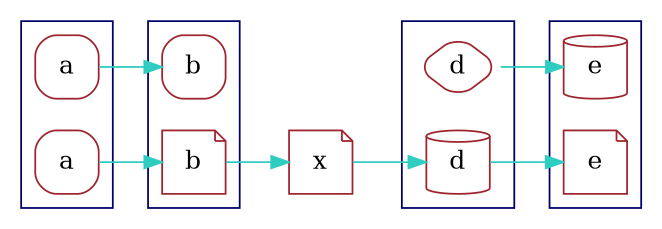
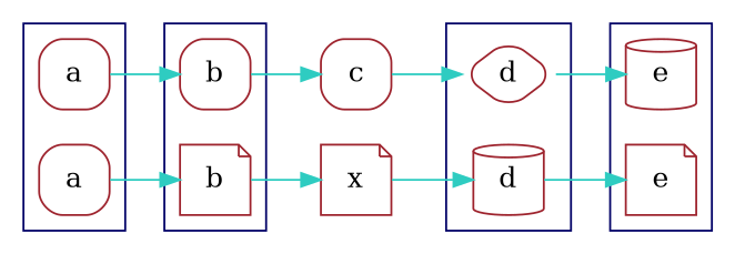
  digraph {
    rankdir=LR
    node [color="#9e242e" shape=box style=rounded]
    edge [color="#2eccc1"]
    n1 [label=a width=0.5]
    n2 [label=a width=0.5]
    n3 [label=b width=0.5]
    n4 [label=b shape=note width=0.5]
    n5 [label=d shape=diamond width=0.5]
    n6 [label=d shape=cylinder width=0.5]
    n7 [label=e shape=cylinder width=0.5]
    n8 [label=e shape=note width=0.5]
+   n9 [label=c width=0.5]
    n10 [label=x shape=note width=0.5]
    subgraph cluster_1 {
      color="#000066"
      n1
      n2
    }
    subgraph cluster_2 {
      color="#000066"
      n3
      n4
    }
    subgraph cluster_3 {
      color="#000066"
      n5
      n6
    }
    subgraph cluster_4 {
      color="#000066"
      n7
      n8
    }
    n1 -> n3
    n2 -> n4
+   n3 -> n9
    n4 -> n10
    n5 -> n7
    n6 -> n8
+   n9 -> n5
    n10 -> n6
  }
